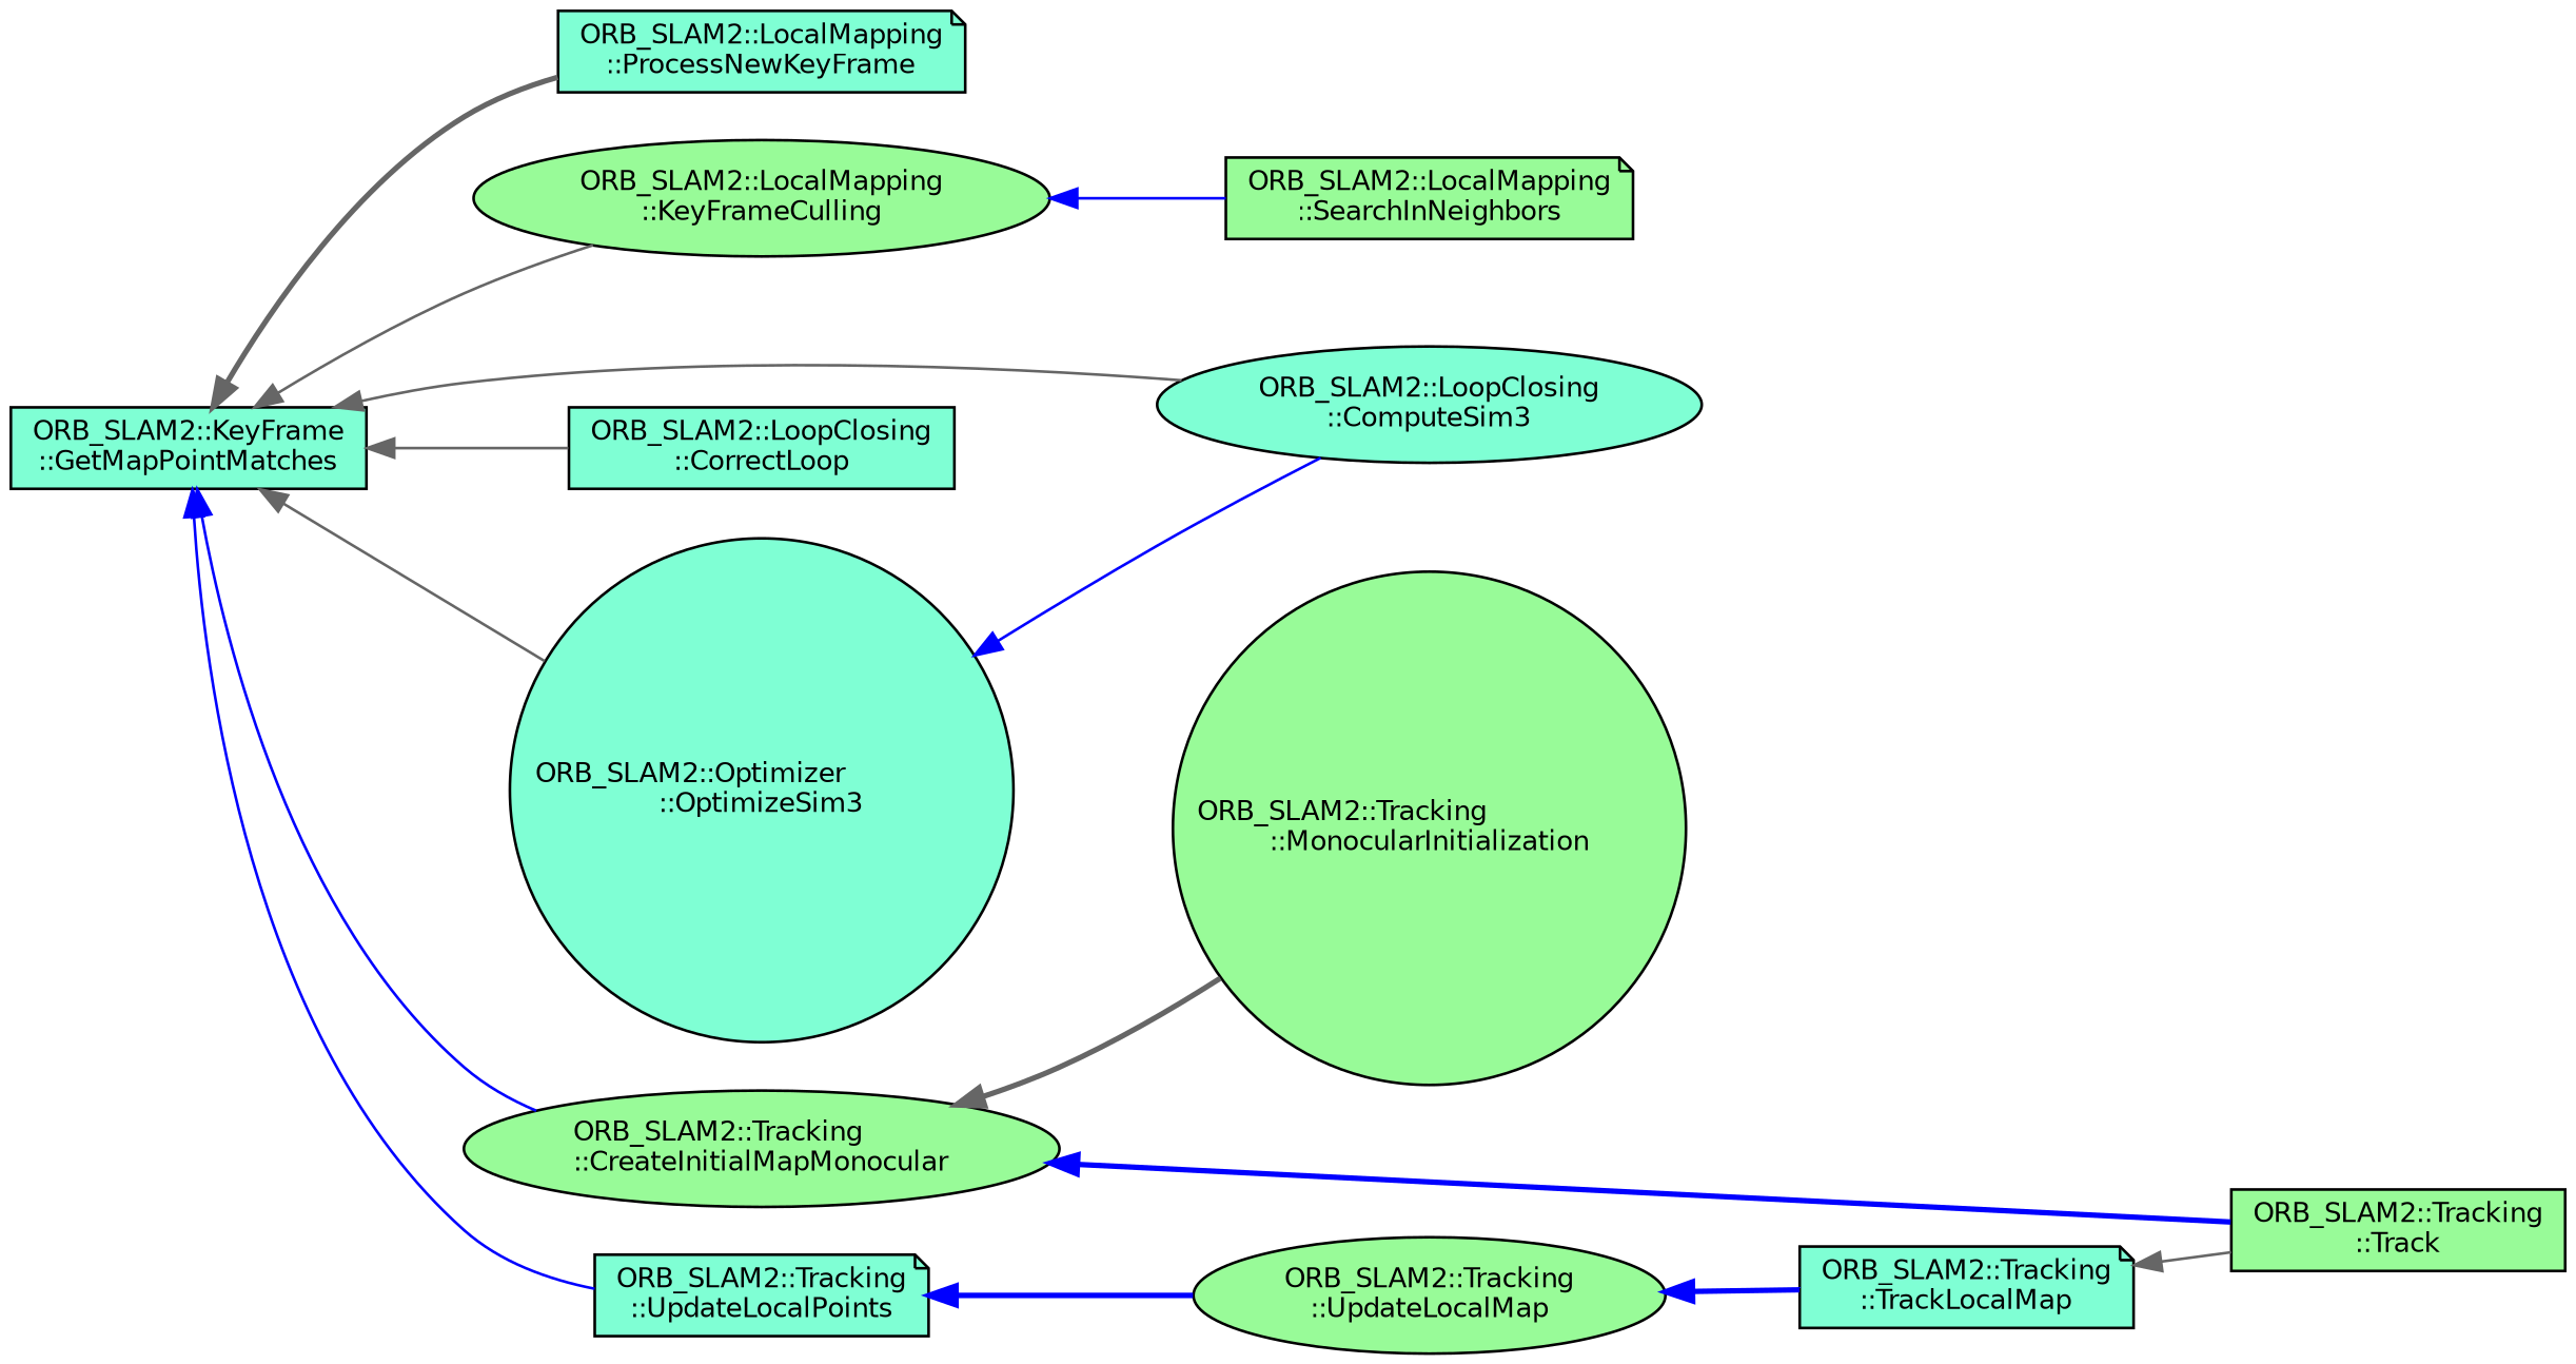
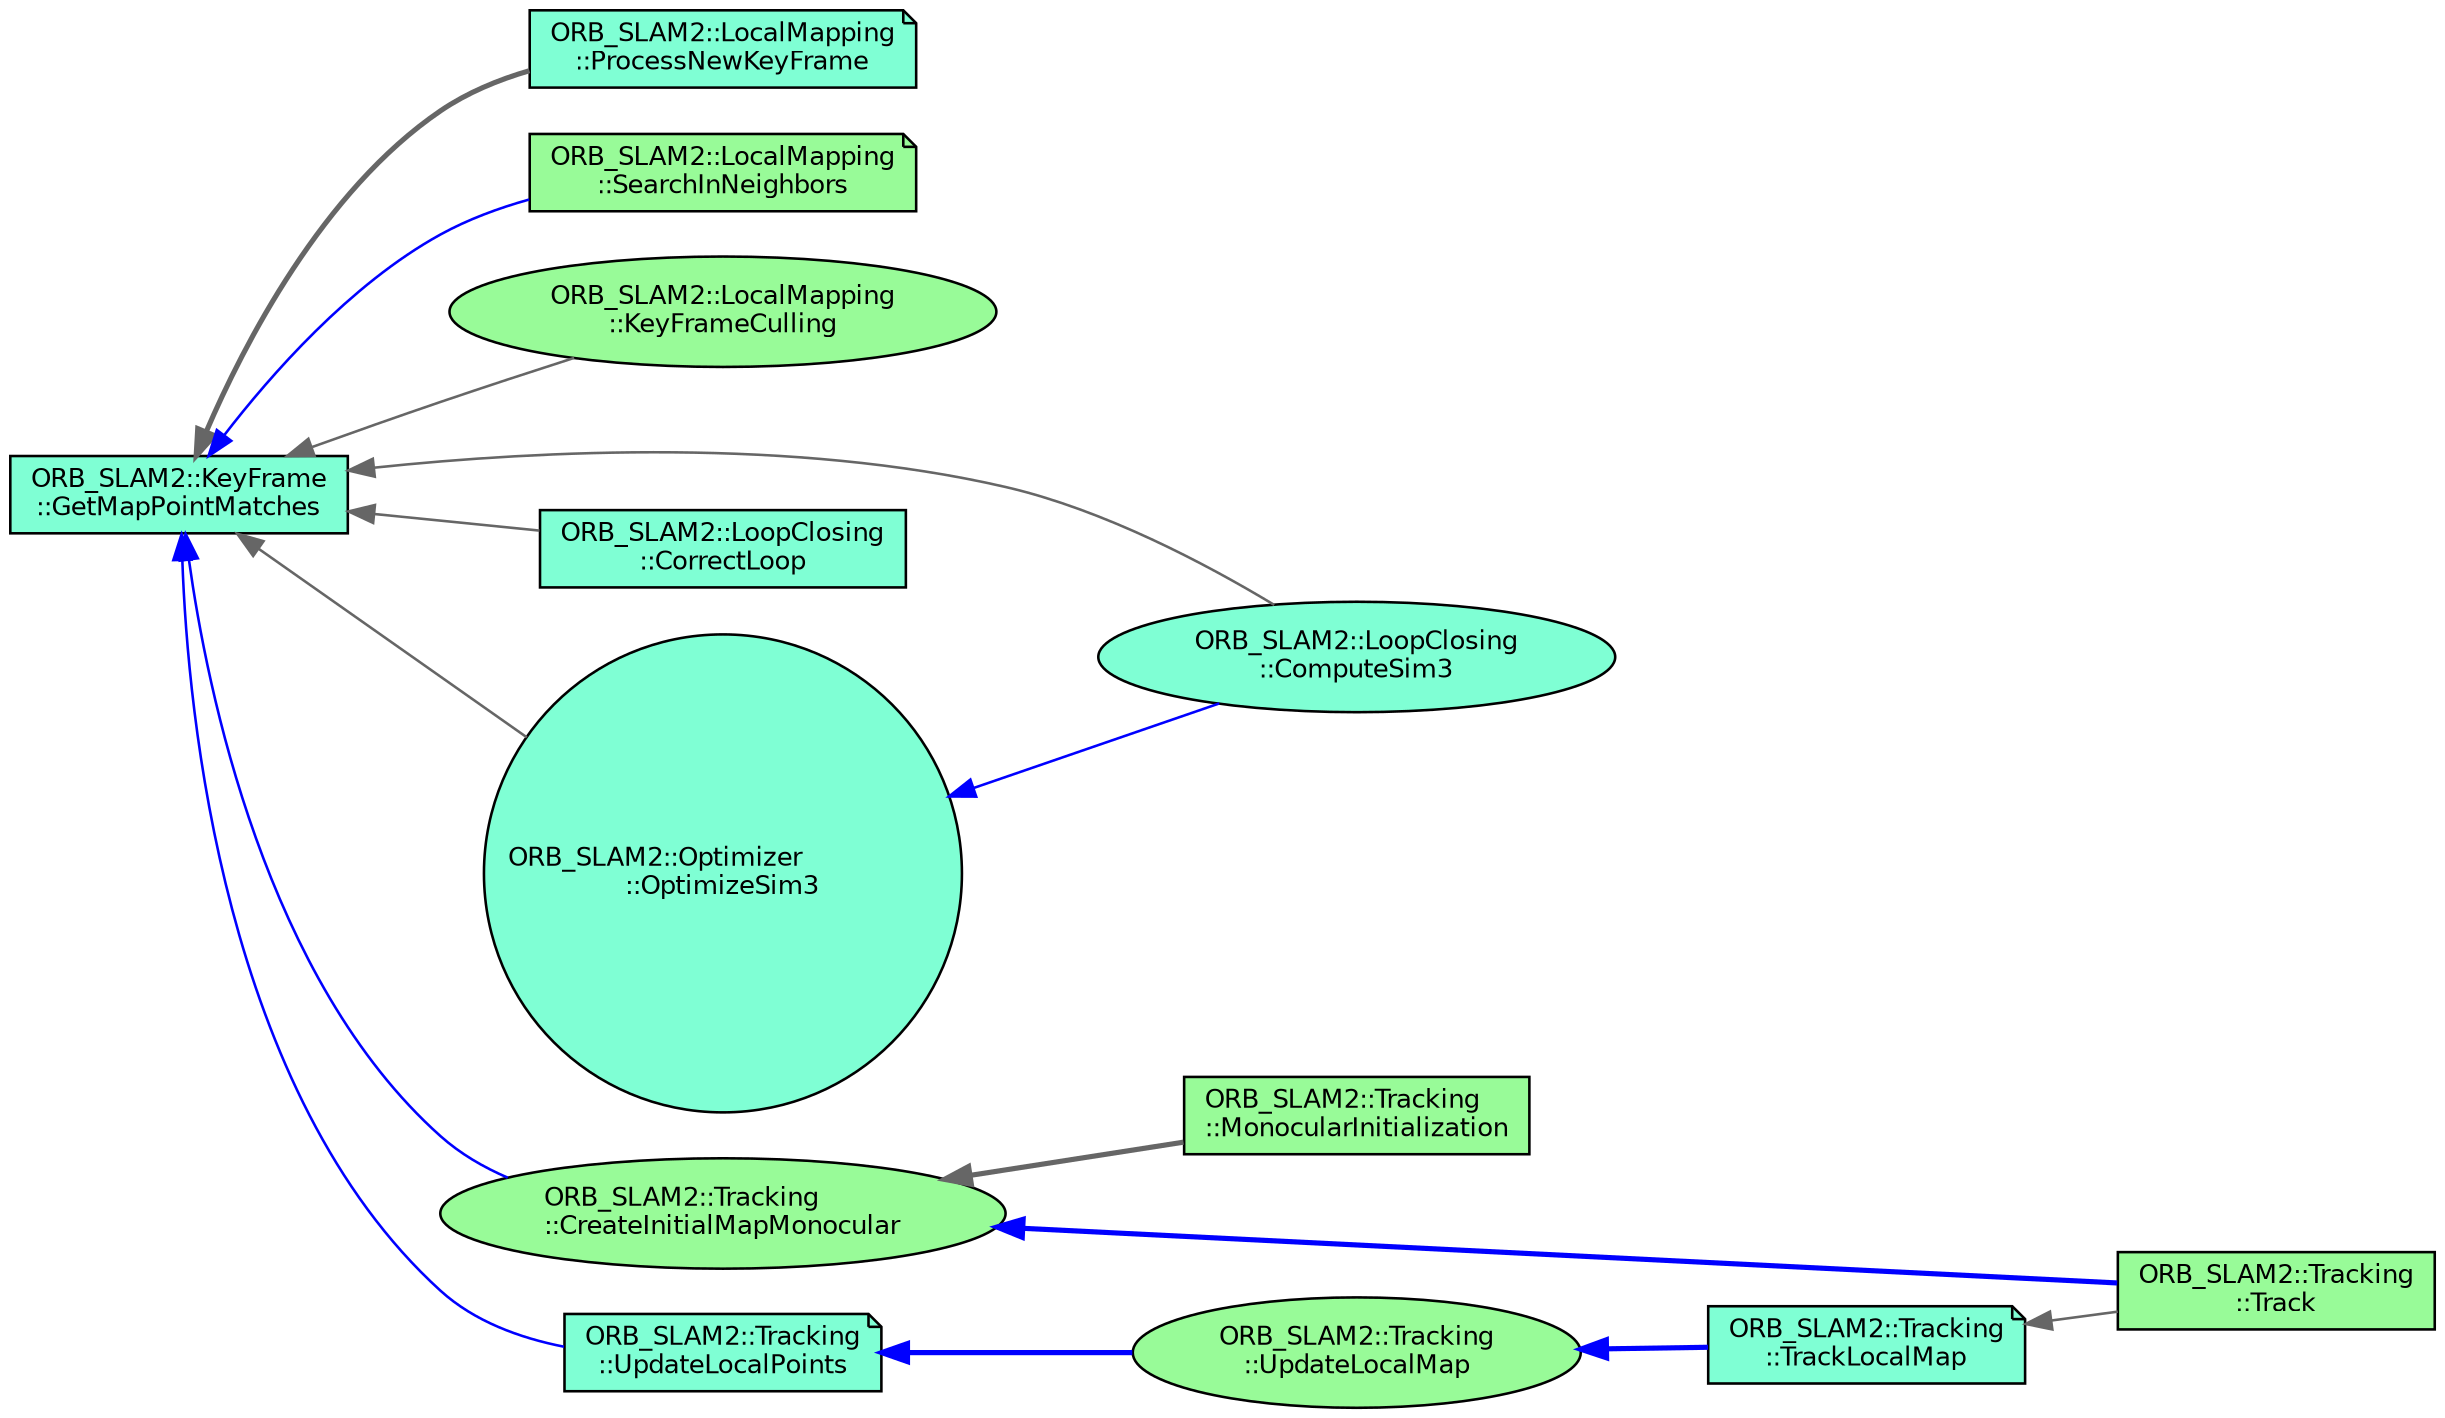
  digraph {
    rankdir=LR
    node [color=black fillcolor=aquamarine fontname=Helvetica fontsize=10 shape=note style=filled]
    edge [color=gray40 dir=back fontname=Helvetica fontsize=10 labelfontname=Helvetica labelfontsize=10 style=solid]
    n1 [fontcolor=black height=0.2 label="ORB_SLAM2::KeyFrame\l::GetMapPointMatches" shape=box width=0.4]
    n2 [height=0.2 label="ORB_SLAM2::LocalMapping\l::ProcessNewKeyFrame" width=0.4]
    n3 [fillcolor=palegreen height=0.2 label="ORB_SLAM2::LocalMapping\l::SearchInNeighbors" width=0.4]
    n4 [fillcolor=palegreen height=0.2 label="ORB_SLAM2::LocalMapping\l::KeyFrameCulling" shape=ellipse width=0.4]
    n5 [height=0.2 label="ORB_SLAM2::LoopClosing\l::ComputeSim3" shape=ellipse width=0.4]
    n6 [height=0.2 label="ORB_SLAM2::LoopClosing\l::CorrectLoop" shape=box width=0.4]
    n7 [height=0.2 label="ORB_SLAM2::Optimizer\l::OptimizeSim3" shape=circle width=0.4]
    n8 [fillcolor=palegreen height=0.2 label="ORB_SLAM2::Tracking\l::CreateInitialMapMonocular" shape=ellipse width=0.4]
    n9 [height=0.2 label="ORB_SLAM2::Tracking\l::UpdateLocalPoints" width=0.4]
-   n10 [fillcolor=palegreen height=0.2 label="ORB_SLAM2::Tracking\l::MonocularInitialization" shape=circle width=0.4]
+   n10 [fillcolor=palegreen height=0.2 label="ORB_SLAM2::Tracking\l::MonocularInitialization" shape=box width=0.4]
    n11 [fillcolor=palegreen height=0.2 label="ORB_SLAM2::Tracking\l::Track" shape=box width=0.4]
    n12 [fillcolor=palegreen height=0.2 label="ORB_SLAM2::Tracking\l::UpdateLocalMap" shape=ellipse width=0.4]
    n13 [height=0.2 label="ORB_SLAM2::Tracking\l::TrackLocalMap" width=0.4]
    n1 -> n2 [style=bold]
-   n4 -> n3 [color=blue]
+   n1 -> n3 [color=blue]
    n1 -> n4
    n1 -> n5
    n1 -> n6
    n1 -> n7
    n1 -> n8 [color=blue]
    n1 -> n9 [color=blue]
    n7 -> n5 [color=blue]
    n8 -> n10 [style=bold]
    n8 -> n11 [color=blue style=bold]
    n9 -> n12 [color=blue style=bold]
    n12 -> n13 [color=blue style=bold]
    n13 -> n11
  }
